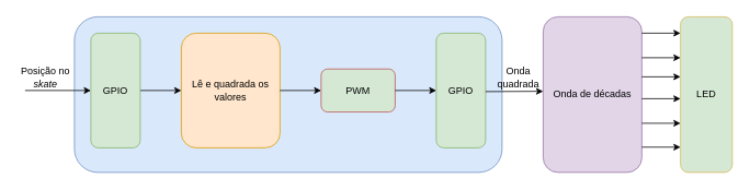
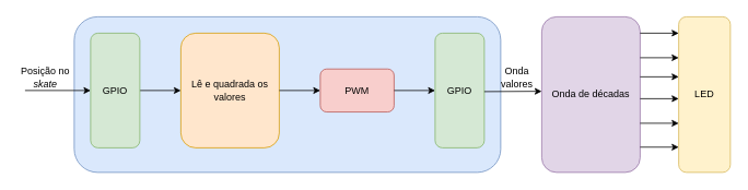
  <mxCell id="0" />
  <mxCell id="1" parent="0" />
  <mxCell id="2" value="" style="rounded=1;whiteSpace=wrap;html=1;fillColor=#dae8fc;strokeColor=#6c8ebf;" parent="1" vertex="1"><mxGeometry x="90" y="20" width="520" height="190" as="geometry" /></mxCell>
  <mxCell id="3" value="" style="endArrow=classic;html=1;" parent="1" edge="1"><mxGeometry width="50" height="50" relative="1" as="geometry"><mxPoint x="30" y="110" as="sourcePoint" /><mxPoint x="110" y="110" as="targetPoint" /></mxGeometry></mxCell>
  <mxCell id="4" value="Posição no &lt;i&gt;skate&lt;/i&gt;" style="text;html=1;strokeColor=none;fillColor=none;align=center;verticalAlign=middle;whiteSpace=wrap;rounded=0;" parent="1" vertex="1"><mxGeometry x="20" y="83.75" width="70" height="20" as="geometry" /></mxCell>
  <mxCell id="5" value="Lê e quadrada os valores" style="rounded=1;whiteSpace=wrap;html=1;fillColor=#ffe6cc;strokeColor=#d79b00;" parent="1" vertex="1"><mxGeometry x="220" y="40" width="120" height="140" as="geometry" /></mxCell>
  <mxCell id="6" value="" style="endArrow=classic;html=1;" parent="1" edge="1"><mxGeometry width="50" height="50" relative="1" as="geometry"><mxPoint x="170" y="110" as="sourcePoint" /><mxPoint x="220" y="110" as="targetPoint" /></mxGeometry></mxCell>
  <mxCell id="7" value="GPIO" style="rounded=1;whiteSpace=wrap;html=1;fillColor=#d5e8d4;strokeColor=#82b366;" parent="1" vertex="1"><mxGeometry x="530" y="40" width="60" height="140" as="geometry" /></mxCell>
- <mxCell id="8" value="PWM" style="rounded=1;whiteSpace=wrap;html=1;fillColor=#d5e8d4;strokeColor=#b85450;" parent="1" vertex="1"><mxGeometry x="390" y="83.75" width="90" height="52.5" as="geometry" /></mxCell>
+ <mxCell id="8" value="PWM" style="rounded=1;whiteSpace=wrap;html=1;fillColor=#f8cecc;strokeColor=#b85450;" parent="1" vertex="1"><mxGeometry x="390" y="83.75" width="90" height="52.5" as="geometry" /></mxCell>
  <mxCell id="9" value="" style="endArrow=classic;html=1;" parent="1" edge="1"><mxGeometry width="50" height="50" relative="1" as="geometry"><mxPoint x="340" y="110" as="sourcePoint" /><mxPoint x="390" y="110" as="targetPoint" /></mxGeometry></mxCell>
  <mxCell id="10" value="" style="endArrow=classic;html=1;" parent="1" edge="1"><mxGeometry width="50" height="50" relative="1" as="geometry"><mxPoint x="480" y="110" as="sourcePoint" /><mxPoint x="530" y="110" as="targetPoint" /></mxGeometry></mxCell>
  <mxCell id="11" value="" style="endArrow=classic;html=1;" parent="1" edge="1"><mxGeometry width="50" height="50" relative="1" as="geometry"><mxPoint x="590" y="111.36" as="sourcePoint" /><mxPoint x="660" y="111" as="targetPoint" /></mxGeometry></mxCell>
- <mxCell id="12" value="Onda quadrada" style="text;html=1;strokeColor=none;fillColor=none;align=center;verticalAlign=middle;whiteSpace=wrap;rounded=0;" parent="1" vertex="1"><mxGeometry x="610" y="83.75" width="40" height="20" as="geometry" /></mxCell>
+ <mxCell id="12" value="Onda valores" style="text;html=1;strokeColor=none;fillColor=none;align=center;verticalAlign=middle;whiteSpace=wrap;rounded=0;" parent="1" vertex="1"><mxGeometry x="610" y="83.75" width="40" height="20" as="geometry" /></mxCell>
  <mxCell id="13" value="GPIO" style="rounded=1;whiteSpace=wrap;html=1;fillColor=#d5e8d4;strokeColor=#82b366;" parent="1" vertex="1"><mxGeometry x="110" y="40" width="60" height="140" as="geometry" /></mxCell>
  <mxCell id="14" value="Onda de décadas" style="rounded=1;whiteSpace=wrap;html=1;fillColor=#e1d5e7;strokeColor=#9673a6;" vertex="1" parent="1"><mxGeometry x="660" y="20" width="120" height="190" as="geometry" /></mxCell>
- <mxCell id="15" value="LED" style="rounded=1;whiteSpace=wrap;html=1;fillColor=#d5e8d4;strokeColor=#d6b656;" vertex="1" parent="1"><mxGeometry x="827" y="20" width="63" height="190" as="geometry" /></mxCell>
+ <mxCell id="15" value="LED" style="rounded=1;whiteSpace=wrap;html=1;fillColor=#fff2cc;strokeColor=#d6b656;" vertex="1" parent="1"><mxGeometry x="827" y="20" width="63" height="190" as="geometry" /></mxCell>
  <mxCell id="16" value="" style="endArrow=classic;html=1;" edge="1" parent="1"><mxGeometry width="50" height="50" relative="1" as="geometry"><mxPoint x="780" y="40" as="sourcePoint" /><mxPoint x="827" y="40" as="targetPoint" /></mxGeometry></mxCell>
  <mxCell id="17" value="" style="endArrow=classic;html=1;" edge="1" parent="1"><mxGeometry width="50" height="50" relative="1" as="geometry"><mxPoint x="780" y="70" as="sourcePoint" /><mxPoint x="827" y="70" as="targetPoint" /></mxGeometry></mxCell>
  <mxCell id="18" value="" style="endArrow=classic;html=1;" edge="1" parent="1"><mxGeometry width="50" height="50" relative="1" as="geometry"><mxPoint x="780" y="93.33" as="sourcePoint" /><mxPoint x="827" y="93.33" as="targetPoint" /></mxGeometry></mxCell>
  <mxCell id="19" value="" style="endArrow=classic;html=1;" edge="1" parent="1"><mxGeometry width="50" height="50" relative="1" as="geometry"><mxPoint x="780" y="179.17" as="sourcePoint" /><mxPoint x="827" y="179.17" as="targetPoint" /></mxGeometry></mxCell>
  <mxCell id="20" value="" style="endArrow=classic;html=1;" edge="1" parent="1"><mxGeometry width="50" height="50" relative="1" as="geometry"><mxPoint x="780" y="150" as="sourcePoint" /><mxPoint x="827" y="150" as="targetPoint" /></mxGeometry></mxCell>
  <mxCell id="21" value="" style="endArrow=classic;html=1;" edge="1" parent="1"><mxGeometry width="50" height="50" relative="1" as="geometry"><mxPoint x="780" y="120" as="sourcePoint" /><mxPoint x="827" y="120" as="targetPoint" /></mxGeometry></mxCell>
